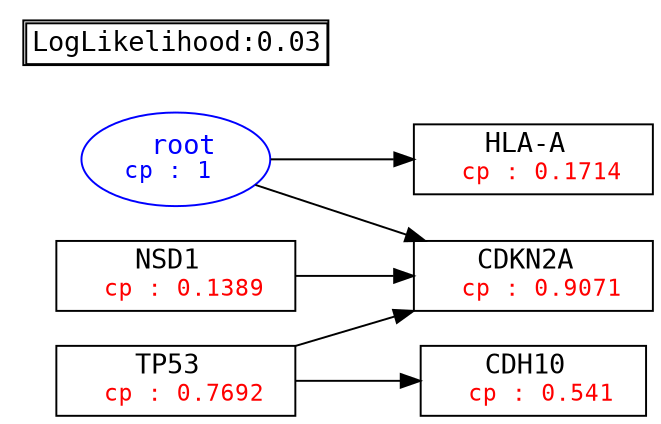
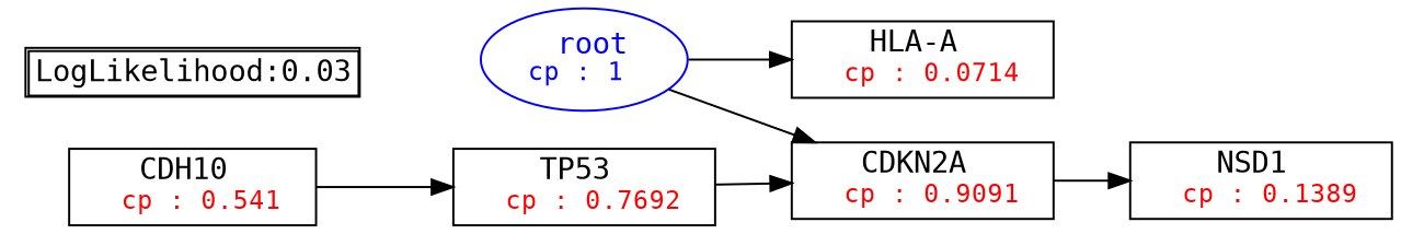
  digraph {
    fontname="DejaVu Sans Mono"
    fontsize=10
    rankdir=LR
    node [fontname="DejaVu Sans Mono" shape=box]
    edge [fontname="DejaVu Sans Mono"]
    n1 [color=Blue label=<<font color='Blue'> root</font><br/><font color='Blue' POINT-SIZE='12'>cp : 1 </font>> shape=oval]
-   n2 [label=<HLA-A <br/> <font color='Red' POINT-SIZE='12'> cp : 0.1714 </font>>]
-   n3 [label=<CDKN2A <br/> <font color='Red' POINT-SIZE='12'> cp : 0.9071 </font>>]
+   n2 [label=<HLA-A <br/> <font color='Red' POINT-SIZE='12'> cp : 0.0714 </font>>]
+   n3 [label=<CDKN2A <br/> <font color='Red' POINT-SIZE='12'> cp : 0.9091 </font>>]
    n4 [label=<NSD1 <br/> <font color='Red' POINT-SIZE='12'> cp : 0.1389 </font>>]
    n5 [label=<TP53 <br/> <font color='Red' POINT-SIZE='12'> cp : 0.7692 </font>>]
    n6 [label=<CDH10 <br/> <font color='Red' POINT-SIZE='12'> cp : 0.541 </font>>]
    n7 [label=<<TABLE BORDER="1" CELLBORDER="1" CELLSPACING="0" >     <TR><TD ALIGN="LEFT">LogLikelihood:0.03</TD></TR>     </TABLE>> shape=plaintext]
    n1 -> n2
    n1 -> n3
-   n4 -> n3
+   n3 -> n4
    n5 -> n3
-   n5 -> n6
+   n6 -> n5
  }
